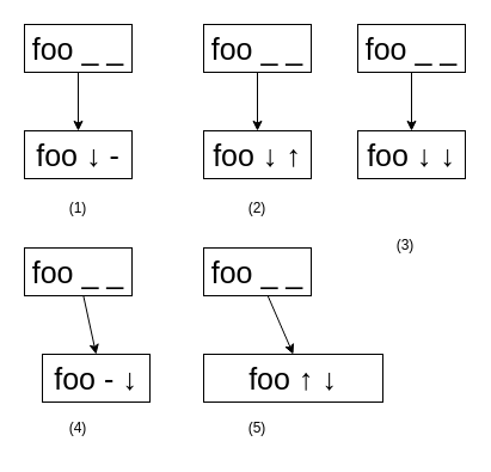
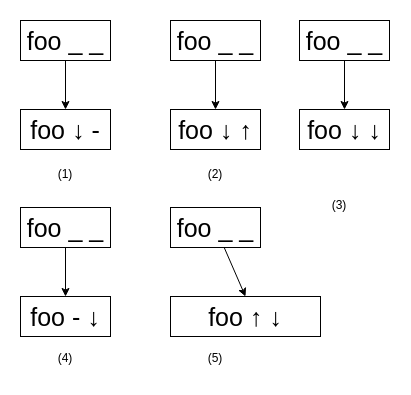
  <mxCell id="0" />
  <mxCell id="1" parent="0" />
  <mxCell id="2" style="edgeStyle=none;rounded=0;orthogonalLoop=1;jettySize=auto;html=1;entryX=0.5;entryY=0;entryDx=0;entryDy=0;" parent="1" source="3" target="4" edge="1"><mxGeometry relative="1" as="geometry" /></mxCell>
  <mxCell id="3" value="foo _ _" style="rounded=0;whiteSpace=wrap;html=1;fontSize=25;" parent="1" vertex="1"><mxGeometry x="20" y="20" width="90" height="40" as="geometry" /></mxCell>
  <mxCell id="4" value="foo&amp;nbsp;↓&amp;nbsp;-" style="rounded=0;whiteSpace=wrap;html=1;fontSize=25;" parent="1" vertex="1"><mxGeometry x="20" y="109" width="90" height="40" as="geometry" /></mxCell>
  <mxCell id="5" style="edgeStyle=none;rounded=0;orthogonalLoop=1;jettySize=auto;html=1;entryX=0.5;entryY=0;entryDx=0;entryDy=0;" parent="1" source="6" target="7" edge="1"><mxGeometry relative="1" as="geometry" /></mxCell>
  <mxCell id="6" value="foo _ _" style="rounded=0;whiteSpace=wrap;html=1;fontSize=25;" parent="1" vertex="1"><mxGeometry x="299" y="20" width="90" height="40" as="geometry" /></mxCell>
  <mxCell id="7" value="foo ↓ ↓" style="rounded=0;whiteSpace=wrap;html=1;fontSize=25;" parent="1" vertex="1"><mxGeometry x="299" y="109" width="90" height="40" as="geometry" /></mxCell>
  <mxCell id="8" style="edgeStyle=none;rounded=0;orthogonalLoop=1;jettySize=auto;html=1;entryX=0.5;entryY=0;entryDx=0;entryDy=0;" parent="1" source="9" target="10" edge="1"><mxGeometry relative="1" as="geometry" /></mxCell>
  <mxCell id="9" value="foo _ _" style="rounded=0;whiteSpace=wrap;html=1;fontSize=25;" parent="1" vertex="1"><mxGeometry x="170" y="20" width="90" height="40" as="geometry" /></mxCell>
  <mxCell id="10" value="foo&amp;nbsp;↓&amp;nbsp;↑" style="rounded=0;whiteSpace=wrap;html=1;fontSize=25;" parent="1" vertex="1"><mxGeometry x="170" y="109" width="90" height="40" as="geometry" /></mxCell>
  <mxCell id="11" style="edgeStyle=none;rounded=0;orthogonalLoop=1;jettySize=auto;html=1;entryX=0.5;entryY=0;entryDx=0;entryDy=0;" parent="1" source="12" target="13" edge="1"><mxGeometry relative="1" as="geometry" /></mxCell>
  <mxCell id="12" value="foo _ _" style="rounded=0;whiteSpace=wrap;html=1;fontSize=25;" parent="1" vertex="1"><mxGeometry x="20" y="207" width="90" height="40" as="geometry" /></mxCell>
- <mxCell id="13" value="foo - ↓" style="rounded=0;whiteSpace=wrap;html=1;fontSize=25;" parent="1" vertex="1"><mxGeometry x="35" y="296" width="90" height="40" as="geometry" /></mxCell>
+ <mxCell id="13" value="foo - ↓" style="rounded=0;whiteSpace=wrap;html=1;fontSize=25;" parent="1" vertex="1"><mxGeometry x="20" y="296" width="90" height="40" as="geometry" /></mxCell>
  <mxCell id="14" style="edgeStyle=none;rounded=0;orthogonalLoop=1;jettySize=auto;html=1;entryX=0.5;entryY=0;entryDx=0;entryDy=0;" parent="1" source="15" target="16" edge="1"><mxGeometry relative="1" as="geometry" /></mxCell>
  <mxCell id="15" value="foo _ _" style="rounded=0;whiteSpace=wrap;html=1;fontSize=25;" parent="1" vertex="1"><mxGeometry x="170" y="207" width="90" height="40" as="geometry" /></mxCell>
  <mxCell id="16" value="foo&amp;nbsp;↑ ↓" style="rounded=0;whiteSpace=wrap;html=1;fontSize=25;" parent="1" vertex="1"><mxGeometry x="170" y="296" width="150" height="40" as="geometry" /></mxCell>
  <mxCell id="17" value="(1)" style="text;html=1;strokeColor=none;fillColor=none;align=center;verticalAlign=middle;whiteSpace=wrap;rounded=0;" parent="1" vertex="1"><mxGeometry x="35" y="159" width="60" height="30" as="geometry" /></mxCell>
  <mxCell id="18" value="(2)" style="text;html=1;strokeColor=none;fillColor=none;align=center;verticalAlign=middle;whiteSpace=wrap;rounded=0;" parent="1" vertex="1"><mxGeometry x="185" y="159" width="60" height="30" as="geometry" /></mxCell>
  <mxCell id="19" value="(3)" style="text;html=1;strokeColor=none;fillColor=none;align=center;verticalAlign=middle;whiteSpace=wrap;rounded=0;" parent="1" vertex="1"><mxGeometry x="309" y="190" width="60" height="30" as="geometry" /></mxCell>
  <mxCell id="20" value="(4)" style="text;html=1;strokeColor=none;fillColor=none;align=center;verticalAlign=middle;whiteSpace=wrap;rounded=0;" parent="1" vertex="1"><mxGeometry x="35" y="343" width="60" height="30" as="geometry" /></mxCell>
  <mxCell id="21" value="(5)" style="text;html=1;strokeColor=none;fillColor=none;align=center;verticalAlign=middle;whiteSpace=wrap;rounded=0;" parent="1" vertex="1"><mxGeometry x="185" y="343" width="60" height="30" as="geometry" /></mxCell>
